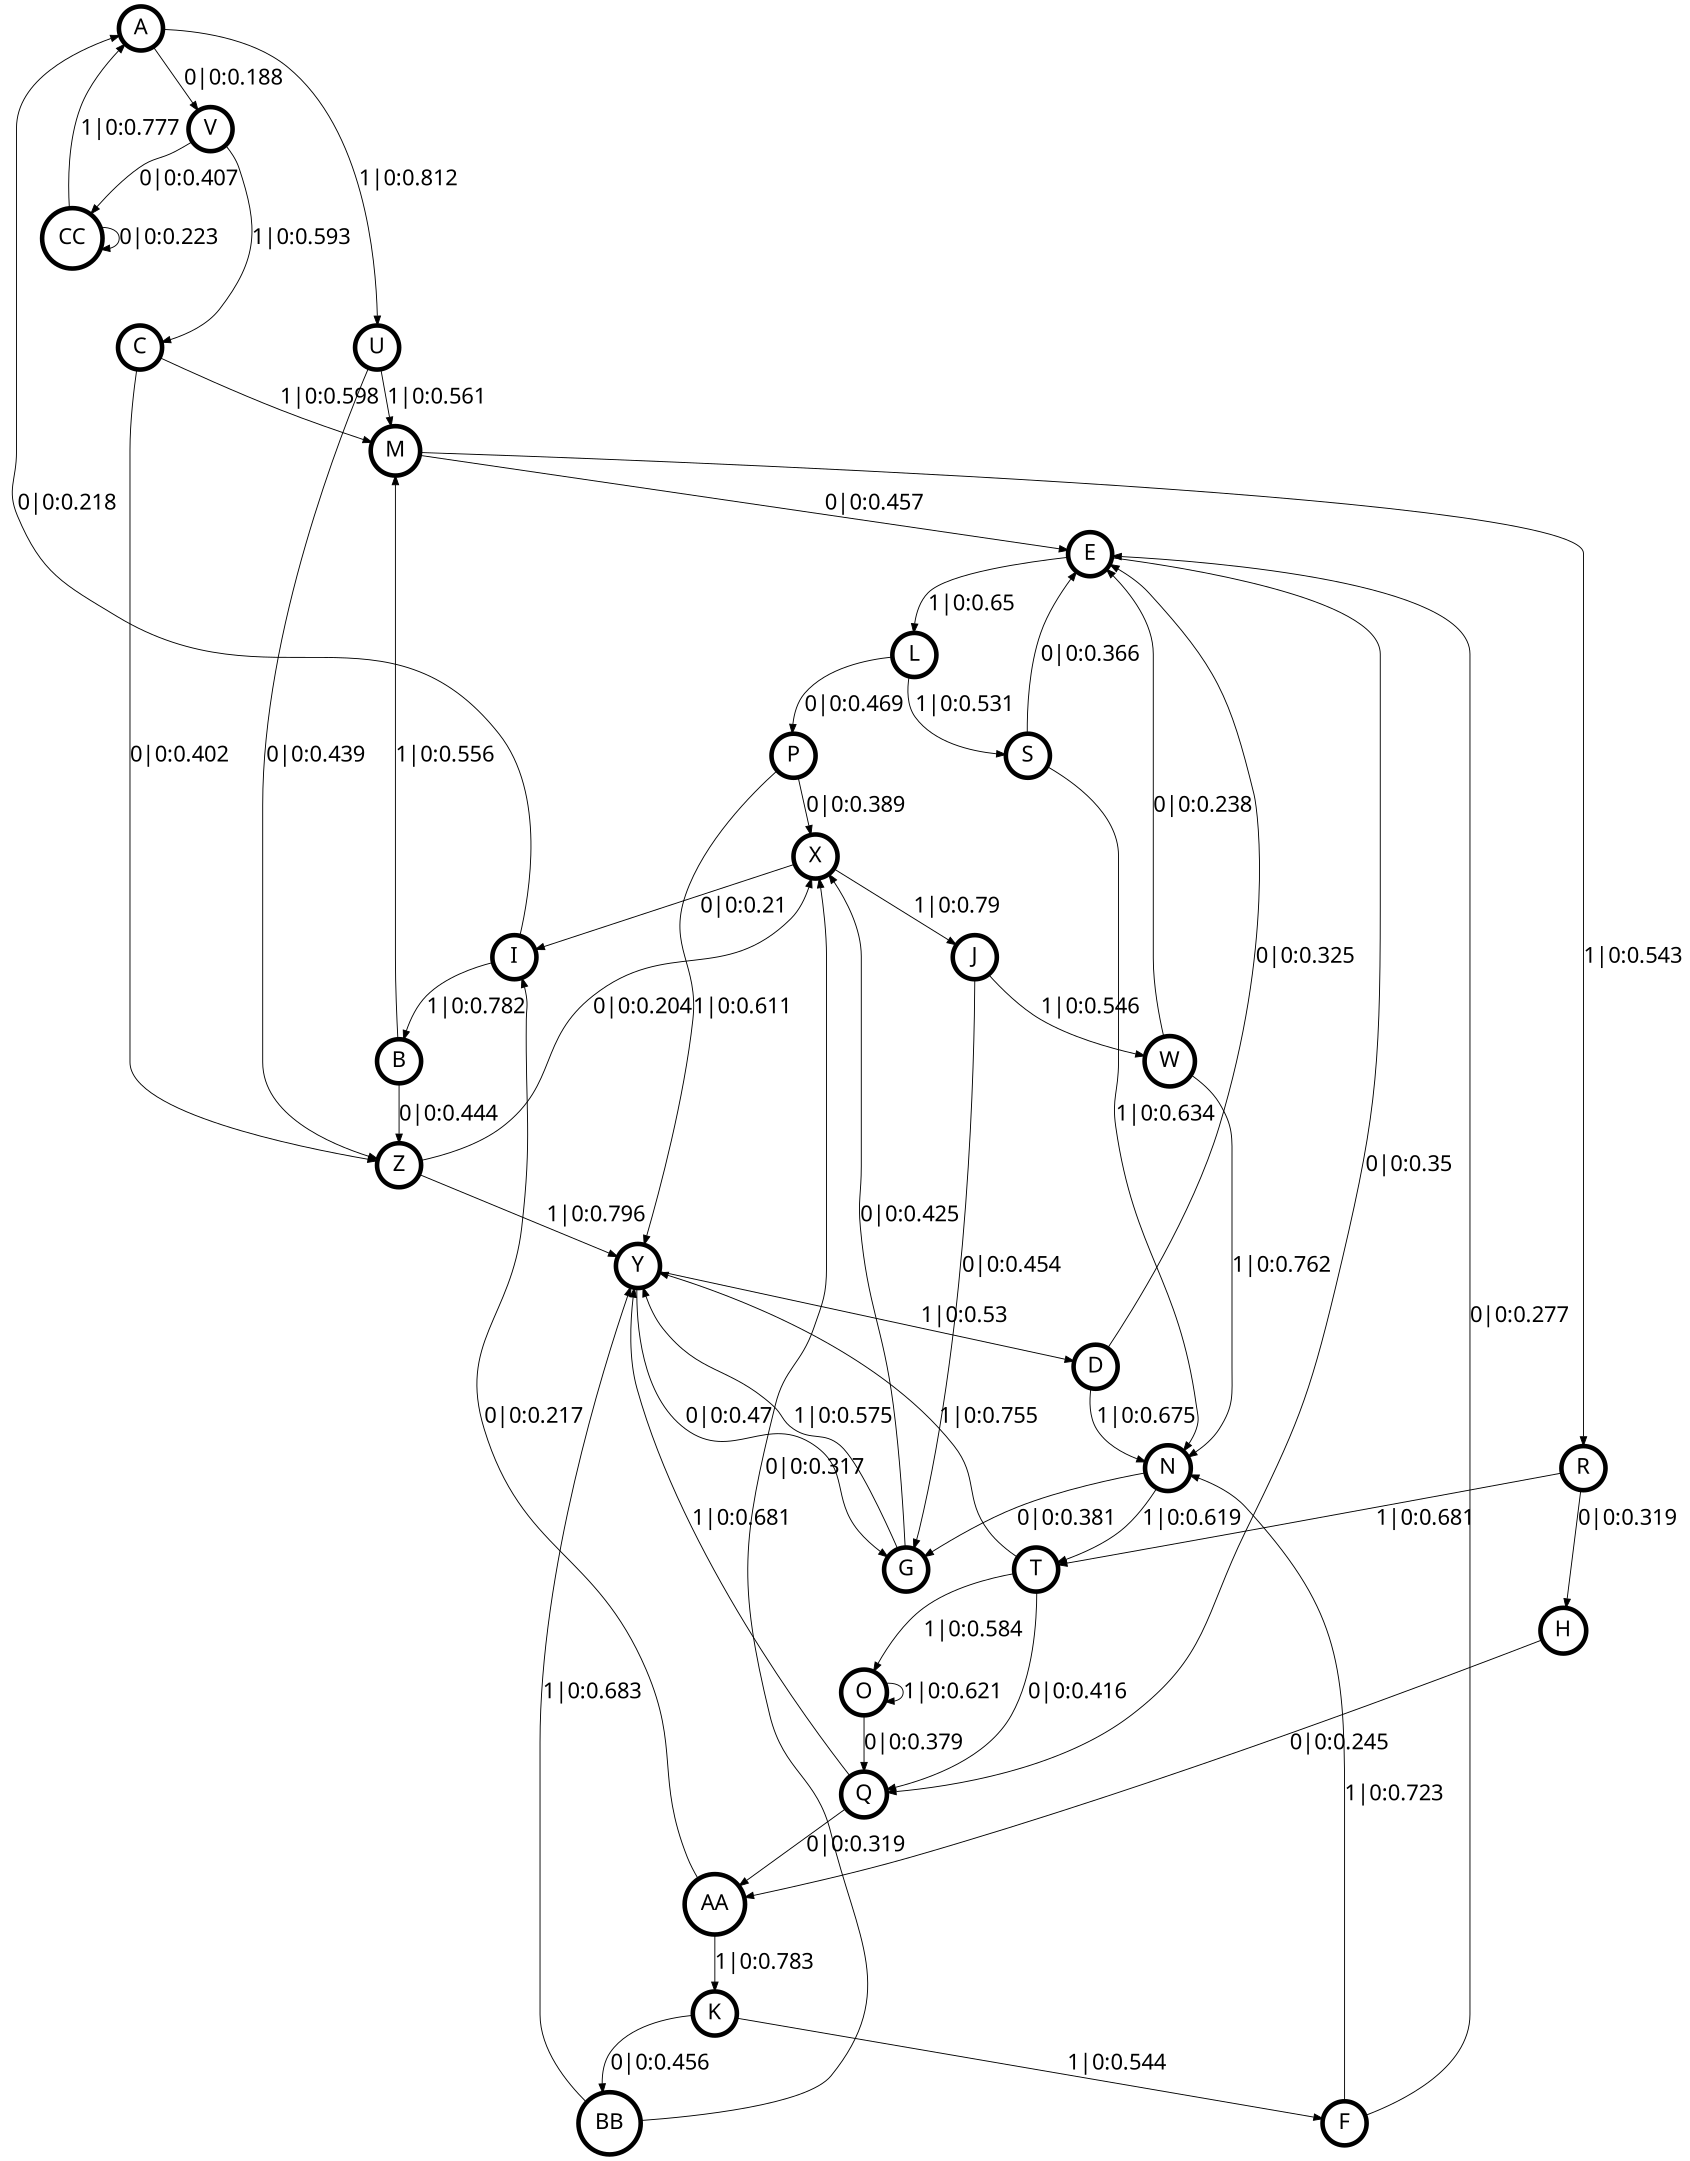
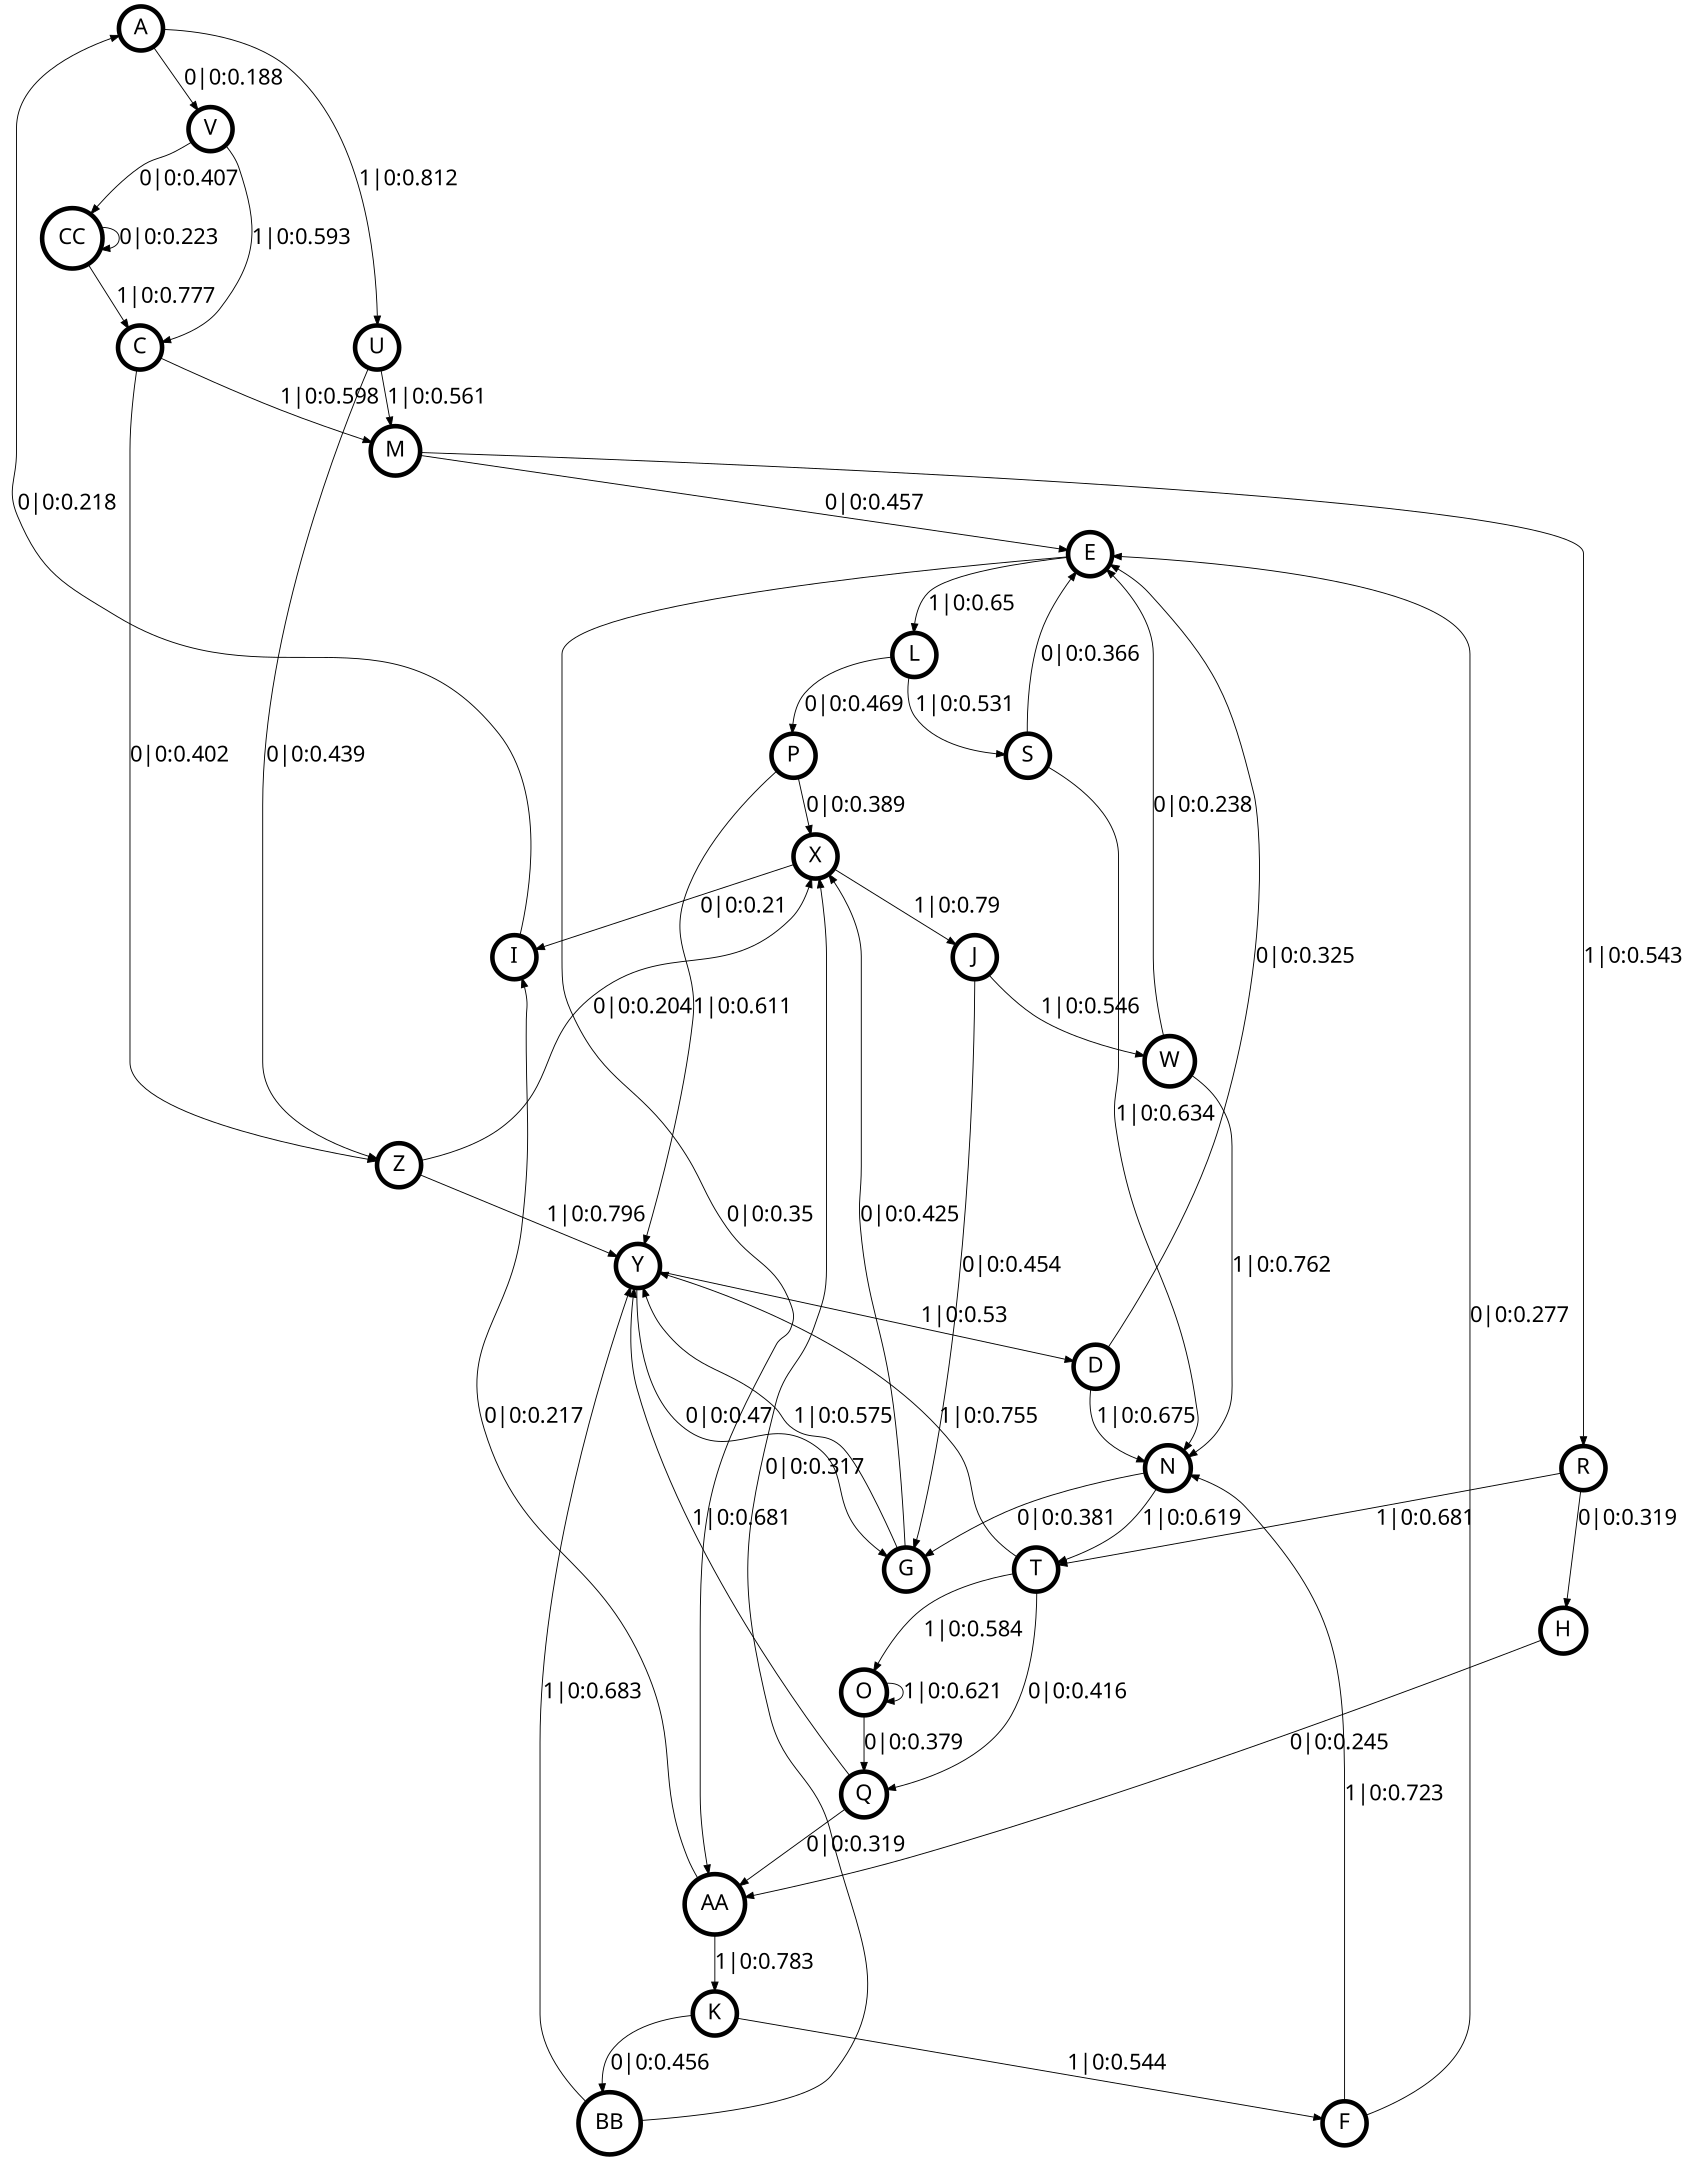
  digraph {
    fontname="CMU Serif Roman"
    node [fontname="CMU Serif Roman" fontsize=24 penwidth=5 shape=circle]
    edge [fontname="CMU Serif Roman" fontsize=24]
    A
    U
    V
    M
    Z
    C
    CC
    E
    R
    X
    Y
-   B
    L
    AA
    H
    T
    I
    J
    D
    G
    N
    P
    S
    K
    O
    Q
    F
    BB
    W
    A -> U [label="1|0:0.812\l"]
    A -> V [label="0|0:0.188\l"]
    U -> M [label="1|0:0.561\l"]
    U -> Z [label="0|0:0.439\l"]
    V -> C [label="1|0:0.593\l"]
    V -> CC [label="0|0:0.407\l"]
    M -> E [label="0|0:0.457\l"]
    M -> R [label="1|0:0.543\l"]
    Z -> X [label="0|0:0.204\l"]
    Z -> Y [label="1|0:0.796\l"]
    C -> M [label="1|0:0.598\l"]
    C -> Z [label="0|0:0.402\l"]
-   CC -> A [label="1|0:0.777\l"]
+   CC -> C [label="1|0:0.777\l"]
    CC -> CC [label="0|0:0.223\l"]
    E -> L [label="1|0:0.65\l"]
-   E -> Q [label="0|0:0.35\l"]
+   E -> AA [label="0|0:0.35\l"]
    R -> H [label="0|0:0.319\l"]
    R -> T [label="1|0:0.681\l"]
    X -> I [label="0|0:0.21\l"]
    X -> J [label="1|0:0.79\l"]
    Y -> D [label="1|0:0.53\l"]
    Y -> G [label="0|0:0.47\l"]
-   B -> M [label="1|0:0.556\l"]
-   B -> Z [label="0|0:0.444\l"]
    L -> P [label="0|0:0.469\l"]
    L -> S [label="1|0:0.531\l"]
    AA -> I [label="0|0:0.217\l"]
    AA -> K [label="1|0:0.783\l"]
    H -> AA [label="0|0:0.245\l"]
    T -> Y [label="1|0:0.755\l"]
    T -> O [label="1|0:0.584\l"]
    T -> Q [label="0|0:0.416\l"]
    I -> A [label="0|0:0.218\l"]
-   I -> B [label="1|0:0.782\l"]
    J -> G [label="0|0:0.454\l"]
    J -> W [label="1|0:0.546\l"]
    D -> E [label="0|0:0.325\l"]
    D -> N [label="1|0:0.675\l"]
    G -> X [label="0|0:0.425\l"]
    G -> Y [label="1|0:0.575\l"]
    N -> T [label="1|0:0.619\l"]
    N -> G [label="0|0:0.381\l"]
    P -> X [label="0|0:0.389\l"]
    P -> Y [label="1|0:0.611\l"]
    S -> E [label="0|0:0.366\l"]
    S -> N [label="1|0:0.634\l"]
    K -> F [label="1|0:0.544\l"]
    K -> BB [label="0|0:0.456\l"]
    O -> O [label="1|0:0.621\l"]
    O -> Q [label="0|0:0.379\l"]
    Q -> Y [label="1|0:0.681\l"]
    Q -> AA [label="0|0:0.319\l"]
    F -> E [label="0|0:0.277\l"]
    F -> N [label="1|0:0.723\l"]
    BB -> X [label="0|0:0.317\l"]
    BB -> Y [label="1|0:0.683\l"]
    W -> E [label="0|0:0.238\l"]
    W -> N [label="1|0:0.762\l"]
  }
